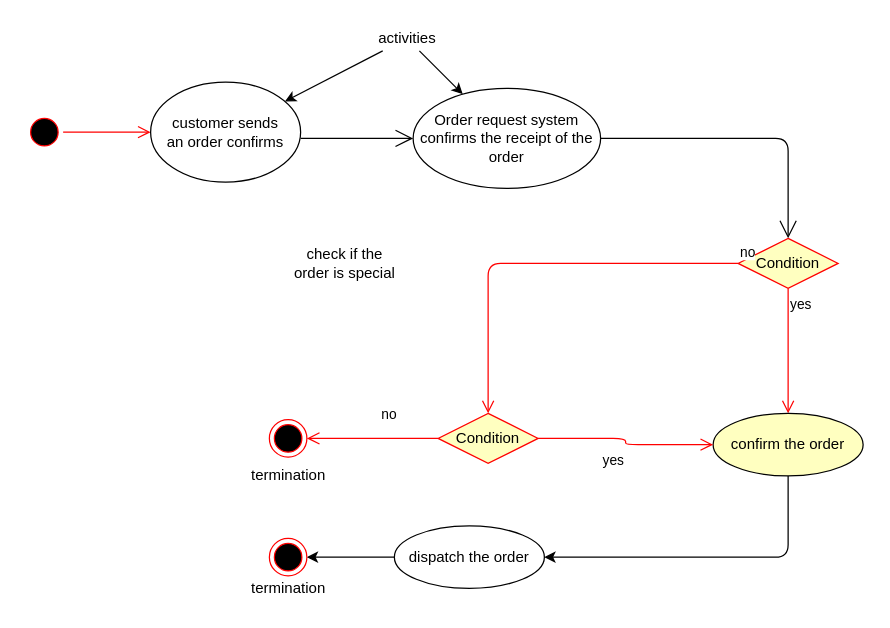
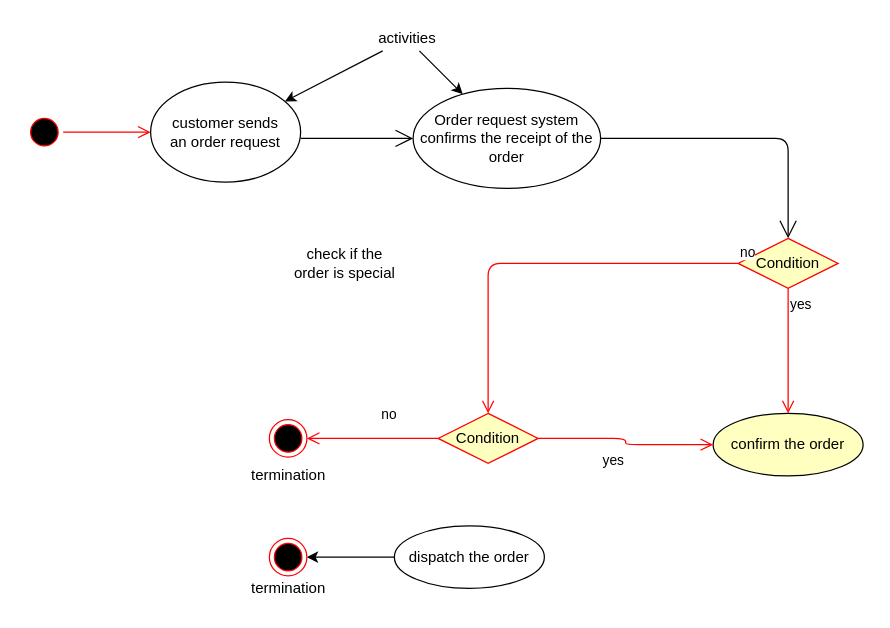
  <mxCell id="0" />
  <mxCell id="1" parent="0" />
  <mxCell id="2" value="" style="ellipse;html=1;shape=startState;fillColor=#000000;strokeColor=#ff0000;" vertex="1" parent="1"><mxGeometry x="20" y="90" width="30" height="30" as="geometry" /></mxCell>
  <mxCell id="3" value="" style="edgeStyle=orthogonalEdgeStyle;html=1;verticalAlign=bottom;endArrow=open;endSize=8;strokeColor=#ff0000;" edge="1" source="2" parent="1"><mxGeometry relative="1" as="geometry"><mxPoint x="120" y="105" as="targetPoint" /></mxGeometry></mxCell>
- <mxCell id="4" value="customer sends&lt;br&gt;an order confirms" style="ellipse;whiteSpace=wrap;html=1;" vertex="1" parent="1"><mxGeometry x="120" y="65" width="120" height="80" as="geometry" /></mxCell>
+ <mxCell id="4" value="customer sends&lt;br&gt;an order request" style="ellipse;whiteSpace=wrap;html=1;" vertex="1" parent="1"><mxGeometry x="120" y="65" width="120" height="80" as="geometry" /></mxCell>
  <mxCell id="5" value="" style="endArrow=open;endFill=1;endSize=12;html=1;" edge="1" parent="1"><mxGeometry width="160" relative="1" as="geometry"><mxPoint x="240" y="110" as="sourcePoint" /><mxPoint x="330" y="110" as="targetPoint" /></mxGeometry></mxCell>
  <mxCell id="6" value="Order request system confirms the receipt of the order" style="ellipse;whiteSpace=wrap;html=1;" vertex="1" parent="1"><mxGeometry x="330" y="70" width="150" height="80" as="geometry" /></mxCell>
  <mxCell id="7" value="" style="endArrow=open;endFill=1;endSize=12;html=1;exitX=1;exitY=0.5;exitDx=0;exitDy=0;" edge="1" parent="1" source="6" target="8"><mxGeometry width="160" relative="1" as="geometry"><mxPoint x="550" y="109.41" as="sourcePoint" /><mxPoint x="630" y="210" as="targetPoint" /><Array as="points"><mxPoint x="630" y="110" /></Array></mxGeometry></mxCell>
  <mxCell id="8" value="Condition" style="rhombus;whiteSpace=wrap;html=1;fillColor=#ffffc0;strokeColor=#ff0000;" vertex="1" parent="1"><mxGeometry x="590" y="190" width="80" height="40" as="geometry" /></mxCell>
  <mxCell id="9" value="no" style="edgeStyle=orthogonalEdgeStyle;html=1;align=left;verticalAlign=bottom;endArrow=open;endSize=8;strokeColor=#ff0000;exitX=0;exitY=0.5;exitDx=0;exitDy=0;" edge="1" source="8" parent="1" target="12"><mxGeometry x="-1" relative="1" as="geometry"><mxPoint x="390" y="330" as="targetPoint" /></mxGeometry></mxCell>
  <mxCell id="10" value="yes" style="edgeStyle=orthogonalEdgeStyle;html=1;align=left;verticalAlign=top;endArrow=open;endSize=8;strokeColor=#ff0000;" edge="1" source="8" parent="1"><mxGeometry x="-1" relative="1" as="geometry"><mxPoint x="630" y="330" as="targetPoint" /></mxGeometry></mxCell>
  <mxCell id="11" value="confirm the order" style="ellipse;whiteSpace=wrap;html=1;fillColor=#ffffc0;" vertex="1" parent="1"><mxGeometry x="570" y="330" width="120" height="50" as="geometry" /></mxCell>
  <mxCell id="12" value="Condition" style="rhombus;whiteSpace=wrap;html=1;fillColor=#ffffc0;strokeColor=#ff0000;" vertex="1" parent="1"><mxGeometry x="350" y="330" width="80" height="40" as="geometry" /></mxCell>
  <mxCell id="13" value="no" style="edgeStyle=orthogonalEdgeStyle;html=1;align=left;verticalAlign=bottom;endArrow=open;endSize=8;strokeColor=#ff0000;exitX=0;exitY=0.5;exitDx=0;exitDy=0;" edge="1" source="12" parent="1" target="18"><mxGeometry x="-0.091" y="-10" relative="1" as="geometry"><mxPoint x="230" y="350" as="targetPoint" /><mxPoint x="1" as="offset" /></mxGeometry></mxCell>
  <mxCell id="14" value="yes" style="edgeStyle=orthogonalEdgeStyle;html=1;align=left;verticalAlign=top;endArrow=open;endSize=8;strokeColor=#ff0000;exitX=1;exitY=0.5;exitDx=0;exitDy=0;entryX=0;entryY=0.5;entryDx=0;entryDy=0;" edge="1" source="12" parent="1" target="11"><mxGeometry x="0.035" y="-20" relative="1" as="geometry"><mxPoint x="520" y="370" as="targetPoint" /><mxPoint x="-20" y="-20" as="offset" /></mxGeometry></mxCell>
  <mxCell id="15" value="dispatch the order" style="ellipse;whiteSpace=wrap;html=1;" vertex="1" parent="1"><mxGeometry x="315" y="420" width="120" height="50" as="geometry" /></mxCell>
- <mxCell id="16" value="" style="endArrow=classic;html=1;entryX=1;entryY=0.5;entryDx=0;entryDy=0;exitX=0.5;exitY=1;exitDx=0;exitDy=0;" edge="1" parent="1" source="11" target="15"><mxGeometry width="50" height="50" relative="1" as="geometry"><mxPoint x="580" y="470" as="sourcePoint" /><mxPoint x="630" y="420" as="targetPoint" /><Array as="points"><mxPoint x="630" y="445" /></Array></mxGeometry></mxCell>
  <mxCell id="17" value="" style="endArrow=classic;html=1;exitX=0;exitY=0.5;exitDx=0;exitDy=0;" edge="1" parent="1" source="15" target="19"><mxGeometry width="50" height="50" relative="1" as="geometry"><mxPoint x="240" y="450" as="sourcePoint" /><mxPoint x="230" y="445" as="targetPoint" /></mxGeometry></mxCell>
  <mxCell id="18" value="" style="ellipse;html=1;shape=endState;fillColor=#000000;strokeColor=#ff0000;" vertex="1" parent="1"><mxGeometry x="215" y="335" width="30" height="30" as="geometry" /></mxCell>
  <mxCell id="19" value="" style="ellipse;html=1;shape=endState;fillColor=#000000;strokeColor=#ff0000;" vertex="1" parent="1"><mxGeometry x="215" y="430" width="30" height="30" as="geometry" /></mxCell>
  <mxCell id="20" value="check if the&lt;br&gt;order is special" style="text;html=1;align=center;verticalAlign=middle;resizable=0;points=[];autosize=1;" vertex="1" parent="1"><mxGeometry x="225" y="195" width="100" height="30" as="geometry" /></mxCell>
  <mxCell id="21" value="termination" style="text;html=1;align=center;verticalAlign=middle;resizable=0;points=[];autosize=1;" vertex="1" parent="1"><mxGeometry x="195" y="370" width="70" height="20" as="geometry" /></mxCell>
  <mxCell id="22" value="termination" style="text;html=1;align=center;verticalAlign=middle;resizable=0;points=[];autosize=1;" vertex="1" parent="1"><mxGeometry x="195" y="460" width="70" height="20" as="geometry" /></mxCell>
  <mxCell id="23" value="activities" style="text;html=1;align=center;verticalAlign=middle;resizable=0;points=[];autosize=1;" vertex="1" parent="1"><mxGeometry x="295" y="20" width="60" height="20" as="geometry" /></mxCell>
  <mxCell id="24" value="" style="endArrow=classic;html=1;" edge="1" parent="1" source="23" target="6"><mxGeometry width="50" height="50" relative="1" as="geometry"><mxPoint x="340" y="70" as="sourcePoint" /><mxPoint x="390" y="20" as="targetPoint" /></mxGeometry></mxCell>
  <mxCell id="25" value="" style="endArrow=classic;html=1;" edge="1" parent="1" source="23" target="4"><mxGeometry width="50" height="50" relative="1" as="geometry"><mxPoint x="250" y="100" as="sourcePoint" /><mxPoint x="300" y="50" as="targetPoint" /></mxGeometry></mxCell>
